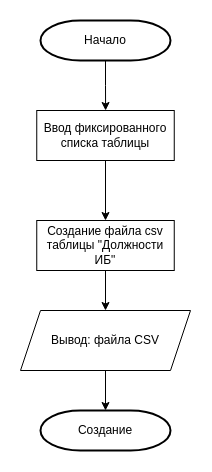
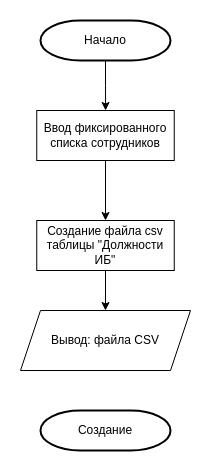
  <mxCell id="0" />
  <mxCell id="1" parent="0" />
  <mxCell id="2" value="" style="edgeStyle=orthogonalEdgeStyle;rounded=0;orthogonalLoop=1;jettySize=auto;html=1;" edge="1" parent="1" source="3" target="10"><mxGeometry relative="1" as="geometry" /></mxCell>
  <mxCell id="3" value="Начало" style="strokeWidth=2;html=1;shape=mxgraph.flowchart.terminator;whiteSpace=wrap;" parent="1" vertex="1"><mxGeometry x="40" y="20" width="130" height="40" as="geometry" /></mxCell>
  <mxCell id="4" value="Создание" style="strokeWidth=2;html=1;shape=mxgraph.flowchart.terminator;whiteSpace=wrap;" parent="1" vertex="1"><mxGeometry x="40" y="410" width="130" height="40" as="geometry" /></mxCell>
  <mxCell id="5" style="edgeStyle=orthogonalEdgeStyle;rounded=0;orthogonalLoop=1;jettySize=auto;html=1;exitX=0.5;exitY=1;exitDx=0;exitDy=0;entryX=0.5;entryY=0;entryDx=0;entryDy=0;" edge="1" parent="1" source="6" target="8"><mxGeometry relative="1" as="geometry" /></mxCell>
  <mxCell id="6" value="Создание файла csv таблицы &quot;Должности ИБ&quot;" style="rounded=0;whiteSpace=wrap;html=1;" vertex="1" parent="1"><mxGeometry x="36.25" y="220" width="137.5" height="50" as="geometry" /></mxCell>
- <mxCell id="7" value="" style="edgeStyle=orthogonalEdgeStyle;rounded=0;orthogonalLoop=1;jettySize=auto;html=1;" edge="1" parent="1" source="8" target="4"><mxGeometry relative="1" as="geometry" /></mxCell>
  <mxCell id="8" value="Вывод: файла CSV" style="shape=parallelogram;perimeter=parallelogramPerimeter;whiteSpace=wrap;html=1;fixedSize=1;" vertex="1" parent="1"><mxGeometry x="20" y="310" width="170" height="60" as="geometry" /></mxCell>
  <mxCell id="9" value="" style="edgeStyle=orthogonalEdgeStyle;rounded=0;orthogonalLoop=1;jettySize=auto;html=1;" edge="1" parent="1" source="10" target="6"><mxGeometry relative="1" as="geometry" /></mxCell>
- <mxCell id="10" value="Ввод фиксированного списка таблицы" style="rounded=0;whiteSpace=wrap;html=1;" vertex="1" parent="1"><mxGeometry x="36.25" y="110" width="137.5" height="50" as="geometry" /></mxCell>
+ <mxCell id="10" value="Ввод фиксированного списка сотрудников" style="rounded=0;whiteSpace=wrap;html=1;" vertex="1" parent="1"><mxGeometry x="36.25" y="110" width="137.5" height="50" as="geometry" /></mxCell>
